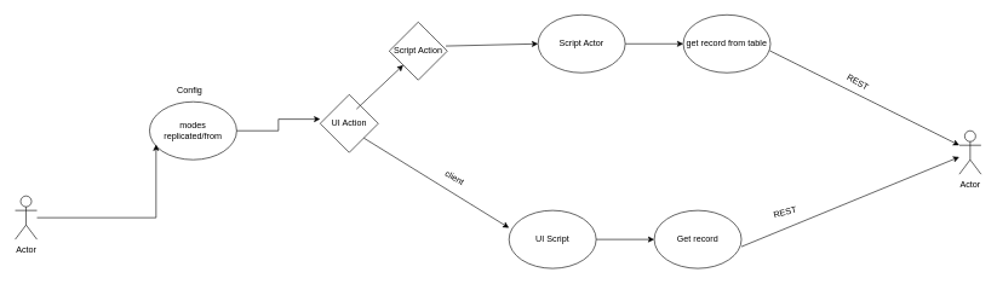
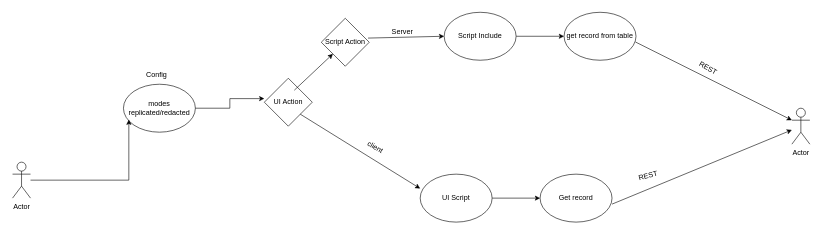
  <mxCell id="0" />
  <mxCell id="1" parent="0" />
  <mxCell id="2" value="Actor" style="shape=umlActor;verticalLabelPosition=bottom;verticalAlign=top;html=1;outlineConnect=0;" vertex="1" parent="1"><mxGeometry x="20" y="270" width="30" height="60" as="geometry" /></mxCell>
- <mxCell id="3" value="modes replicated/from" style="ellipse;whiteSpace=wrap;html=1;" vertex="1" parent="1"><mxGeometry x="205" y="140" width="120" height="80" as="geometry" /></mxCell>
+ <mxCell id="3" value="modes replicated/redacted" style="ellipse;whiteSpace=wrap;html=1;" vertex="1" parent="1"><mxGeometry x="205" y="140" width="120" height="80" as="geometry" /></mxCell>
  <mxCell id="4" value="Config" style="text;html=1;align=center;verticalAlign=middle;resizable=0;points=[];autosize=1;strokeColor=none;fillColor=none;" vertex="1" parent="1"><mxGeometry x="230" y="110" width="60" height="30" as="geometry" /></mxCell>
  <mxCell id="5" style="edgeStyle=orthogonalEdgeStyle;rounded=0;orthogonalLoop=1;jettySize=auto;html=1;entryX=0.075;entryY=0.738;entryDx=0;entryDy=0;entryPerimeter=0;" edge="1" parent="1" source="2" target="3"><mxGeometry relative="1" as="geometry" /></mxCell>
  <mxCell id="6" value="" style="edgeStyle=orthogonalEdgeStyle;rounded=0;orthogonalLoop=1;jettySize=auto;html=1;" edge="1" parent="1" source="7" target="17"><mxGeometry relative="1" as="geometry" /></mxCell>
  <mxCell id="7" value="UI Script" style="ellipse;whiteSpace=wrap;html=1;" vertex="1" parent="1"><mxGeometry x="700" y="290" width="120" height="80" as="geometry" /></mxCell>
  <mxCell id="8" value="" style="edgeStyle=orthogonalEdgeStyle;rounded=0;orthogonalLoop=1;jettySize=auto;html=1;" edge="1" parent="1" source="9" target="16"><mxGeometry relative="1" as="geometry" /></mxCell>
- <mxCell id="9" value="Script Actor" style="ellipse;whiteSpace=wrap;html=1;" vertex="1" parent="1"><mxGeometry x="740" y="20" width="120" height="80" as="geometry" /></mxCell>
+ <mxCell id="9" value="Script Include" style="ellipse;whiteSpace=wrap;html=1;" vertex="1" parent="1"><mxGeometry x="740" y="20" width="120" height="80" as="geometry" /></mxCell>
  <mxCell id="10" value="UI Action" style="rhombus;whiteSpace=wrap;html=1;" vertex="1" parent="1"><mxGeometry x="440" y="130" width="80" height="80" as="geometry" /></mxCell>
  <mxCell id="11" style="edgeStyle=orthogonalEdgeStyle;rounded=0;orthogonalLoop=1;jettySize=auto;html=1;entryX=0;entryY=0.425;entryDx=0;entryDy=0;entryPerimeter=0;" edge="1" parent="1" source="3" target="10"><mxGeometry relative="1" as="geometry" /></mxCell>
  <mxCell id="12" value="Script Action" style="rhombus;whiteSpace=wrap;html=1;" vertex="1" parent="1"><mxGeometry x="535" y="30" width="80" height="80" as="geometry" /></mxCell>
  <mxCell id="13" value="" style="endArrow=classic;html=1;rounded=0;" edge="1" parent="1" target="12"><mxGeometry width="50" height="50" relative="1" as="geometry"><mxPoint x="490" y="150" as="sourcePoint" /><mxPoint x="540" y="100" as="targetPoint" /></mxGeometry></mxCell>
  <mxCell id="14" value="" style="endArrow=classic;html=1;rounded=0;exitX=1;exitY=1;exitDx=0;exitDy=0;entryX=0;entryY=0.3;entryDx=0;entryDy=0;entryPerimeter=0;" edge="1" parent="1" source="10" target="7"><mxGeometry width="50" height="50" relative="1" as="geometry"><mxPoint x="550" y="300" as="sourcePoint" /><mxPoint x="600" y="250" as="targetPoint" /></mxGeometry></mxCell>
  <mxCell id="15" value="" style="endArrow=classic;html=1;rounded=0;exitX=0.975;exitY=0.413;exitDx=0;exitDy=0;exitPerimeter=0;entryX=0;entryY=0.5;entryDx=0;entryDy=0;" edge="1" parent="1" source="12" target="9"><mxGeometry width="50" height="50" relative="1" as="geometry"><mxPoint x="620" y="88" as="sourcePoint" /><mxPoint x="670" y="38" as="targetPoint" /></mxGeometry></mxCell>
  <mxCell id="16" value="get record from table" style="ellipse;whiteSpace=wrap;html=1;" vertex="1" parent="1"><mxGeometry x="940" y="20" width="120" height="80" as="geometry" /></mxCell>
  <mxCell id="17" value="Get record" style="ellipse;whiteSpace=wrap;html=1;" vertex="1" parent="1"><mxGeometry x="900" y="290" width="120" height="80" as="geometry" /></mxCell>
  <mxCell id="18" value="Actor" style="shape=umlActor;verticalLabelPosition=bottom;verticalAlign=top;html=1;outlineConnect=0;" vertex="1" parent="1"><mxGeometry x="1320" y="180" width="30" height="60" as="geometry" /></mxCell>
  <mxCell id="19" value="" style="endArrow=classic;html=1;rounded=0;" edge="1" parent="1" target="18"><mxGeometry width="50" height="50" relative="1" as="geometry"><mxPoint x="1020" y="340" as="sourcePoint" /><mxPoint x="1070" y="290" as="targetPoint" /></mxGeometry></mxCell>
  <mxCell id="20" value="" style="endArrow=classic;html=1;rounded=0;exitX=0.992;exitY=0.619;exitDx=0;exitDy=0;exitPerimeter=0;entryX=0;entryY=0.333;entryDx=0;entryDy=0;entryPerimeter=0;" edge="1" parent="1" source="16" target="18"><mxGeometry width="50" height="50" relative="1" as="geometry"><mxPoint x="1080" y="140" as="sourcePoint" /><mxPoint x="1130" y="90" as="targetPoint" /></mxGeometry></mxCell>
  <mxCell id="21" value="REST" style="text;html=1;align=center;verticalAlign=middle;resizable=0;points=[];autosize=1;strokeColor=none;fillColor=none;rotation=-15;" vertex="1" parent="1"><mxGeometry x="1050" y="278" width="60" height="30" as="geometry" /></mxCell>
  <mxCell id="22" value="REST" style="text;html=1;align=center;verticalAlign=middle;resizable=0;points=[];autosize=1;strokeColor=none;fillColor=none;rotation=30;" vertex="1" parent="1"><mxGeometry x="1150" y="98" width="60" height="30" as="geometry" /></mxCell>
+ <mxCell id="23" value="Server" style="text;html=1;align=center;verticalAlign=middle;resizable=0;points=[];autosize=1;strokeColor=none;fillColor=none;" vertex="1" parent="1"><mxGeometry x="640" y="38" width="60" height="30" as="geometry" /></mxCell>
  <mxCell id="24" value="client" style="text;html=1;align=center;verticalAlign=middle;resizable=0;points=[];autosize=1;strokeColor=none;fillColor=none;rotation=30;" vertex="1" parent="1"><mxGeometry x="600" y="230" width="50" height="30" as="geometry" /></mxCell>
